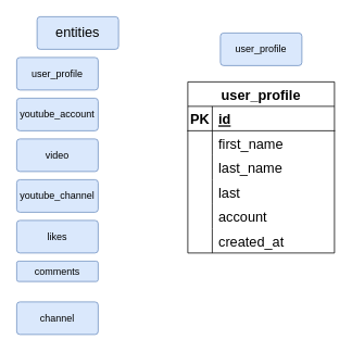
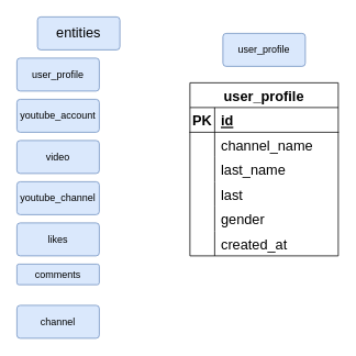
  <mxCell id="0" />
  <mxCell id="1" parent="0" />
  <mxCell id="2" value="user_profile" style="rounded=1;arcSize=10;whiteSpace=wrap;html=1;align=center;fillColor=#dae8fc;strokeColor=#6c8ebf;fontColor=#000000;" parent="1" vertex="1"><mxGeometry x="20" y="70" width="100" height="40" as="geometry" /></mxCell>
  <mxCell id="3" value="youtube_account" style="rounded=1;arcSize=10;whiteSpace=wrap;html=1;align=center;fillColor=#dae8fc;strokeColor=#6c8ebf;fontColor=#000000;" parent="1" vertex="1"><mxGeometry x="20" y="120" width="100" height="40" as="geometry" /></mxCell>
  <mxCell id="4" value="video" style="rounded=1;arcSize=10;whiteSpace=wrap;html=1;align=center;fillColor=#dae8fc;strokeColor=#6c8ebf;fontColor=#000000;" parent="1" vertex="1"><mxGeometry x="20" y="170" width="100" height="40" as="geometry" /></mxCell>
  <mxCell id="5" value="youtube_channel" style="rounded=1;arcSize=10;whiteSpace=wrap;html=1;align=center;fillColor=#dae8fc;strokeColor=#6c8ebf;fontColor=#000000;" parent="1" vertex="1"><mxGeometry x="20" y="220" width="100" height="40" as="geometry" /></mxCell>
  <mxCell id="6" value="likes" style="rounded=1;arcSize=10;whiteSpace=wrap;html=1;align=center;fillColor=#dae8fc;strokeColor=#6c8ebf;fontColor=#000000;" parent="1" vertex="1"><mxGeometry x="20" y="270" width="100" height="40" as="geometry" /></mxCell>
  <mxCell id="7" value="comments" style="rounded=1;arcSize=10;whiteSpace=wrap;html=1;align=center;fillColor=#dae8fc;strokeColor=#6c8ebf;fontColor=#000000;" parent="1" vertex="1"><mxGeometry x="20" y="320" width="100" height="25" as="geometry" /></mxCell>
  <mxCell id="8" value="channel" style="rounded=1;arcSize=10;whiteSpace=wrap;html=1;align=center;fillColor=#dae8fc;strokeColor=#6c8ebf;fontColor=#000000;" parent="1" vertex="1"><mxGeometry x="20" y="370" width="100" height="40" as="geometry" /></mxCell>
  <mxCell id="9" value="entities" style="rounded=1;arcSize=10;whiteSpace=wrap;html=1;align=center;fillColor=#dae8fc;strokeColor=#6c8ebf;fontSize=17;fontColor=#000000;" parent="1" vertex="1"><mxGeometry x="45" y="20" width="100" height="40" as="geometry" /></mxCell>
  <mxCell id="10" value="user_profile" style="shape=table;startSize=30;container=1;collapsible=1;childLayout=tableLayout;fixedRows=1;rowLines=0;fontStyle=1;align=center;resizeLast=1;fontSize=17;" parent="1" vertex="1"><mxGeometry x="230" y="100" width="180" height="210" as="geometry" /></mxCell>
  <mxCell id="11" value="" style="shape=tableRow;horizontal=0;startSize=0;swimlaneHead=0;swimlaneBody=0;fillColor=none;collapsible=0;dropTarget=0;points=[[0,0.5],[1,0.5]];portConstraint=eastwest;top=0;left=0;right=0;bottom=1;fontSize=17;" parent="10" vertex="1"><mxGeometry y="30" width="180" height="30" as="geometry" /></mxCell>
  <mxCell id="12" value="PK" style="shape=partialRectangle;connectable=0;fillColor=none;top=0;left=0;bottom=0;right=0;fontStyle=1;overflow=hidden;fontSize=17;" parent="11" vertex="1"><mxGeometry width="30" height="30" as="geometry"><mxRectangle width="30" height="30" as="alternateBounds" /></mxGeometry></mxCell>
  <mxCell id="13" value="id" style="shape=partialRectangle;connectable=0;fillColor=none;top=0;left=0;bottom=0;right=0;align=left;spacingLeft=6;fontStyle=5;overflow=hidden;fontSize=17;" parent="11" vertex="1"><mxGeometry x="30" width="150" height="30" as="geometry"><mxRectangle width="150" height="30" as="alternateBounds" /></mxGeometry></mxCell>
  <mxCell id="14" value="" style="shape=tableRow;horizontal=0;startSize=0;swimlaneHead=0;swimlaneBody=0;fillColor=none;collapsible=0;dropTarget=0;points=[[0,0.5],[1,0.5]];portConstraint=eastwest;top=0;left=0;right=0;bottom=0;fontSize=17;" parent="10" vertex="1"><mxGeometry y="60" width="180" height="30" as="geometry" /></mxCell>
  <mxCell id="15" value="" style="shape=partialRectangle;connectable=0;fillColor=none;top=0;left=0;bottom=0;right=0;editable=1;overflow=hidden;fontSize=17;" parent="14" vertex="1"><mxGeometry width="30" height="30" as="geometry"><mxRectangle width="30" height="30" as="alternateBounds" /></mxGeometry></mxCell>
- <mxCell id="16" value="first_name" style="shape=partialRectangle;connectable=0;fillColor=none;top=0;left=0;bottom=0;right=0;align=left;spacingLeft=6;overflow=hidden;fontSize=17;" parent="14" vertex="1"><mxGeometry x="30" width="150" height="30" as="geometry"><mxRectangle width="150" height="30" as="alternateBounds" /></mxGeometry></mxCell>
+ <mxCell id="16" value="channel_name" style="shape=partialRectangle;connectable=0;fillColor=none;top=0;left=0;bottom=0;right=0;align=left;spacingLeft=6;overflow=hidden;fontSize=17;" parent="14" vertex="1"><mxGeometry x="30" width="150" height="30" as="geometry"><mxRectangle width="150" height="30" as="alternateBounds" /></mxGeometry></mxCell>
  <mxCell id="17" value="" style="shape=tableRow;horizontal=0;startSize=0;swimlaneHead=0;swimlaneBody=0;fillColor=none;collapsible=0;dropTarget=0;points=[[0,0.5],[1,0.5]];portConstraint=eastwest;top=0;left=0;right=0;bottom=0;fontSize=17;" parent="10" vertex="1"><mxGeometry y="90" width="180" height="30" as="geometry" /></mxCell>
  <mxCell id="18" value="" style="shape=partialRectangle;connectable=0;fillColor=none;top=0;left=0;bottom=0;right=0;editable=1;overflow=hidden;fontSize=17;" parent="17" vertex="1"><mxGeometry width="30" height="30" as="geometry"><mxRectangle width="30" height="30" as="alternateBounds" /></mxGeometry></mxCell>
  <mxCell id="19" value="last_name" style="shape=partialRectangle;connectable=0;fillColor=none;top=0;left=0;bottom=0;right=0;align=left;spacingLeft=6;overflow=hidden;fontSize=17;" parent="17" vertex="1"><mxGeometry x="30" width="150" height="30" as="geometry"><mxRectangle width="150" height="30" as="alternateBounds" /></mxGeometry></mxCell>
  <mxCell id="20" value="" style="shape=tableRow;horizontal=0;startSize=0;swimlaneHead=0;swimlaneBody=0;fillColor=none;collapsible=0;dropTarget=0;points=[[0,0.5],[1,0.5]];portConstraint=eastwest;top=0;left=0;right=0;bottom=0;fontSize=17;" parent="10" vertex="1"><mxGeometry y="120" width="180" height="30" as="geometry" /></mxCell>
  <mxCell id="21" value="" style="shape=partialRectangle;connectable=0;fillColor=none;top=0;left=0;bottom=0;right=0;editable=1;overflow=hidden;fontSize=17;" parent="20" vertex="1"><mxGeometry width="30" height="30" as="geometry"><mxRectangle width="30" height="30" as="alternateBounds" /></mxGeometry></mxCell>
  <mxCell id="22" value="last" style="shape=partialRectangle;connectable=0;fillColor=none;top=0;left=0;bottom=0;right=0;align=left;spacingLeft=6;overflow=hidden;fontSize=17;" parent="20" vertex="1"><mxGeometry x="30" width="150" height="30" as="geometry"><mxRectangle width="150" height="30" as="alternateBounds" /></mxGeometry></mxCell>
  <mxCell id="23" style="shape=tableRow;horizontal=0;startSize=0;swimlaneHead=0;swimlaneBody=0;fillColor=none;collapsible=0;dropTarget=0;points=[[0,0.5],[1,0.5]];portConstraint=eastwest;top=0;left=0;right=0;bottom=0;fontSize=17;" parent="10" vertex="1"><mxGeometry y="150" width="180" height="30" as="geometry" /></mxCell>
  <mxCell id="24" style="shape=partialRectangle;connectable=0;fillColor=none;top=0;left=0;bottom=0;right=0;editable=1;overflow=hidden;fontSize=17;" parent="23" vertex="1"><mxGeometry width="30" height="30" as="geometry"><mxRectangle width="30" height="30" as="alternateBounds" /></mxGeometry></mxCell>
- <mxCell id="25" value="account" style="shape=partialRectangle;connectable=0;fillColor=none;top=0;left=0;bottom=0;right=0;align=left;spacingLeft=6;overflow=hidden;fontSize=17;" parent="23" vertex="1"><mxGeometry x="30" width="150" height="30" as="geometry"><mxRectangle width="150" height="30" as="alternateBounds" /></mxGeometry></mxCell>
+ <mxCell id="25" value="gender" style="shape=partialRectangle;connectable=0;fillColor=none;top=0;left=0;bottom=0;right=0;align=left;spacingLeft=6;overflow=hidden;fontSize=17;" parent="23" vertex="1"><mxGeometry x="30" width="150" height="30" as="geometry"><mxRectangle width="150" height="30" as="alternateBounds" /></mxGeometry></mxCell>
  <mxCell id="26" style="shape=tableRow;horizontal=0;startSize=0;swimlaneHead=0;swimlaneBody=0;fillColor=none;collapsible=0;dropTarget=0;points=[[0,0.5],[1,0.5]];portConstraint=eastwest;top=0;left=0;right=0;bottom=0;fontSize=17;" parent="10" vertex="1"><mxGeometry y="180" width="180" height="30" as="geometry" /></mxCell>
  <mxCell id="27" style="shape=partialRectangle;connectable=0;fillColor=none;top=0;left=0;bottom=0;right=0;editable=1;overflow=hidden;fontSize=17;" parent="26" vertex="1"><mxGeometry width="30" height="30" as="geometry"><mxRectangle width="30" height="30" as="alternateBounds" /></mxGeometry></mxCell>
  <mxCell id="28" value="created_at" style="shape=partialRectangle;connectable=0;fillColor=none;top=0;left=0;bottom=0;right=0;align=left;spacingLeft=6;overflow=hidden;fontSize=17;" parent="26" vertex="1"><mxGeometry x="30" width="150" height="30" as="geometry"><mxRectangle width="150" height="30" as="alternateBounds" /></mxGeometry></mxCell>
  <mxCell id="29" value="user_profile" style="rounded=1;arcSize=10;whiteSpace=wrap;html=1;align=center;fillColor=#dae8fc;strokeColor=#6c8ebf;" parent="1" vertex="1"><mxGeometry x="270" y="40" width="100" height="40" as="geometry" /></mxCell>
